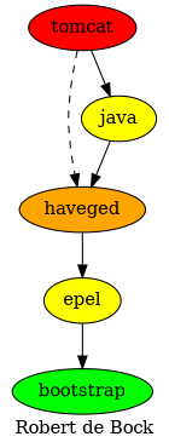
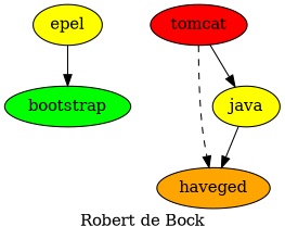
  digraph {
    label="Robert de Bock"
    node [fillcolor=yellow style=filled]
    bootstrap [fillcolor=green]
    epel
    haveged [fillcolor=orange]
    java
    tomcat [fillcolor=red]
    epel -> bootstrap
-   haveged -> epel
    java -> haveged
    tomcat -> haveged [style=dashed]
    tomcat -> java
  }
